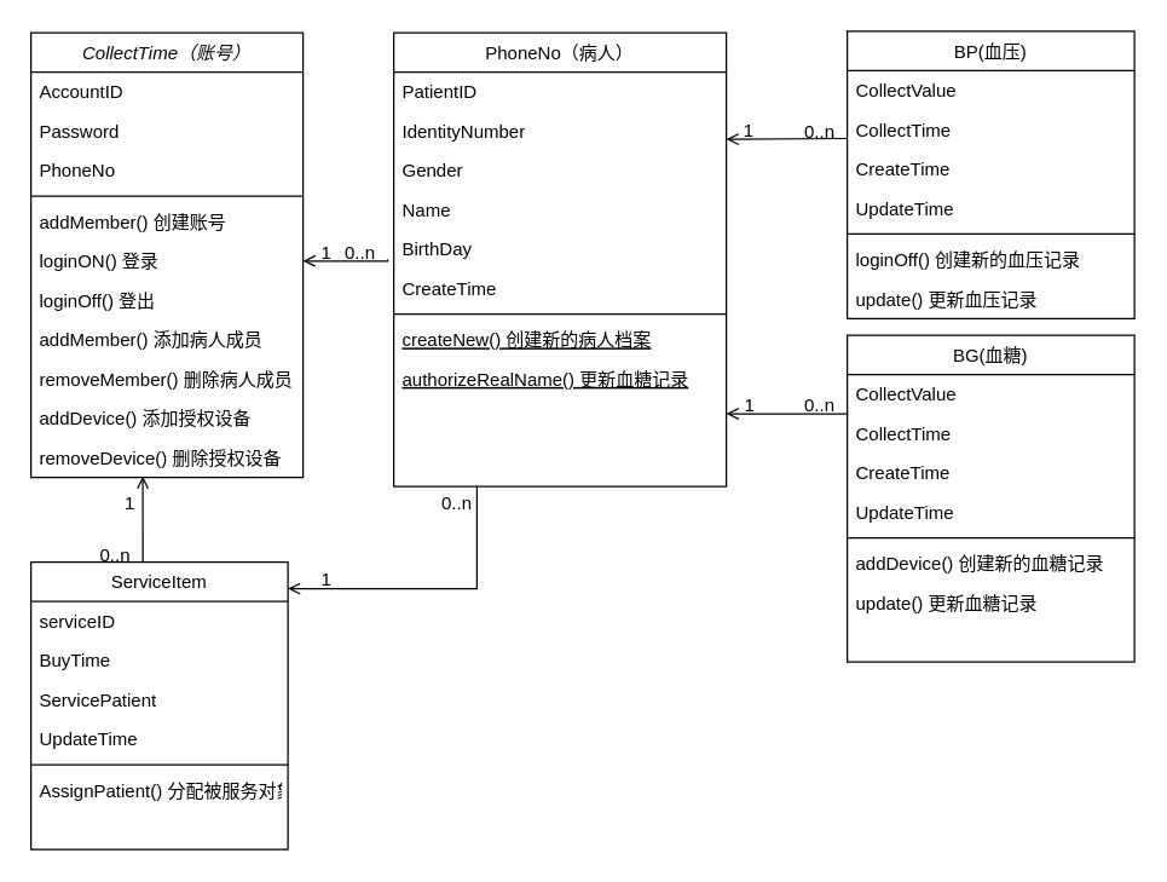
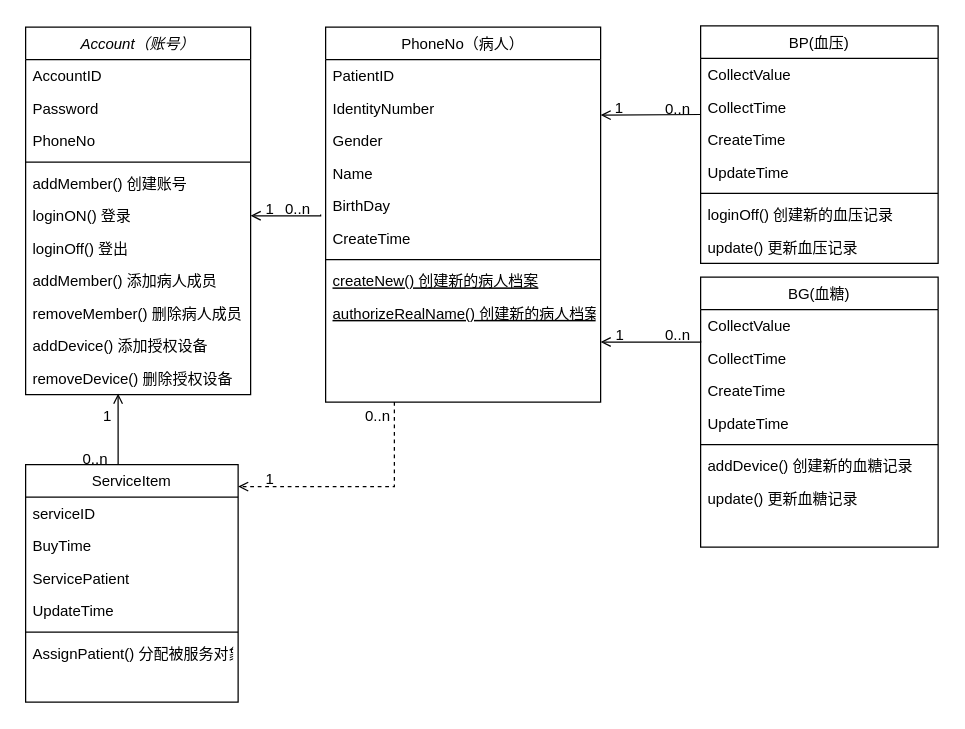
  <mxCell id="0" />
  <mxCell id="1" parent="0" />
- <mxCell id="2" value="CollectTime（账号）" style="swimlane;fontStyle=2;align=center;verticalAlign=top;childLayout=stackLayout;horizontal=1;startSize=26;horizontalStack=0;resizeParent=1;resizeLast=0;collapsible=1;marginBottom=0;rounded=0;shadow=0;strokeWidth=1;" parent="1" vertex="1"><mxGeometry x="20" y="21" width="180" height="294" as="geometry"><mxRectangle x="230" y="140" width="160" height="26" as="alternateBounds" /></mxGeometry></mxCell>
+ <mxCell id="2" value="Account（账号）" style="swimlane;fontStyle=2;align=center;verticalAlign=top;childLayout=stackLayout;horizontal=1;startSize=26;horizontalStack=0;resizeParent=1;resizeLast=0;collapsible=1;marginBottom=0;rounded=0;shadow=0;strokeWidth=1;" parent="1" vertex="1"><mxGeometry x="20" y="21" width="180" height="294" as="geometry"><mxRectangle x="230" y="140" width="160" height="26" as="alternateBounds" /></mxGeometry></mxCell>
  <mxCell id="3" value="AccountID" style="text;align=left;verticalAlign=top;spacingLeft=4;spacingRight=4;overflow=hidden;rotatable=0;points=[[0,0.5],[1,0.5]];portConstraint=eastwest;" parent="2" vertex="1"><mxGeometry y="26" width="180" height="26" as="geometry" /></mxCell>
  <mxCell id="4" value="Password" style="text;align=left;verticalAlign=top;spacingLeft=4;spacingRight=4;overflow=hidden;rotatable=0;points=[[0,0.5],[1,0.5]];portConstraint=eastwest;rounded=0;shadow=0;html=0;" parent="2" vertex="1"><mxGeometry y="52" width="180" height="26" as="geometry" /></mxCell>
  <mxCell id="5" value="PhoneNo" style="text;align=left;verticalAlign=top;spacingLeft=4;spacingRight=4;overflow=hidden;rotatable=0;points=[[0,0.5],[1,0.5]];portConstraint=eastwest;rounded=0;shadow=0;html=0;" parent="2" vertex="1"><mxGeometry y="78" width="180" height="26" as="geometry" /></mxCell>
  <mxCell id="6" value="" style="line;html=1;strokeWidth=1;align=left;verticalAlign=middle;spacingTop=-1;spacingLeft=3;spacingRight=3;rotatable=0;labelPosition=right;points=[];portConstraint=eastwest;" parent="2" vertex="1"><mxGeometry y="104" width="180" height="8" as="geometry" /></mxCell>
  <mxCell id="7" value="addMember() 创建账号" style="text;align=left;verticalAlign=top;spacingLeft=4;spacingRight=4;overflow=hidden;rotatable=0;points=[[0,0.5],[1,0.5]];portConstraint=eastwest;rounded=0;shadow=0;html=0;" parent="2" vertex="1"><mxGeometry y="112" width="180" height="26" as="geometry" /></mxCell>
  <mxCell id="8" value="loginON() 登录" style="text;align=left;verticalAlign=top;spacingLeft=4;spacingRight=4;overflow=hidden;rotatable=0;points=[[0,0.5],[1,0.5]];portConstraint=eastwest;rounded=0;shadow=0;html=0;" parent="2" vertex="1"><mxGeometry y="138" width="180" height="26" as="geometry" /></mxCell>
  <mxCell id="9" value="loginOff() 登出" style="text;align=left;verticalAlign=top;spacingLeft=4;spacingRight=4;overflow=hidden;rotatable=0;points=[[0,0.5],[1,0.5]];portConstraint=eastwest;rounded=0;shadow=0;html=0;" parent="2" vertex="1"><mxGeometry y="164" width="180" height="26" as="geometry" /></mxCell>
  <mxCell id="10" value="addMember() 添加病人成员" style="text;align=left;verticalAlign=top;spacingLeft=4;spacingRight=4;overflow=hidden;rotatable=0;points=[[0,0.5],[1,0.5]];portConstraint=eastwest;" parent="2" vertex="1"><mxGeometry y="190" width="180" height="26" as="geometry" /></mxCell>
  <mxCell id="11" value="removeMember() 删除病人成员" style="text;align=left;verticalAlign=top;spacingLeft=4;spacingRight=4;overflow=hidden;rotatable=0;points=[[0,0.5],[1,0.5]];portConstraint=eastwest;" parent="2" vertex="1"><mxGeometry y="216" width="180" height="26" as="geometry" /></mxCell>
  <mxCell id="12" value="addDevice() 添加授权设备" style="text;align=left;verticalAlign=top;spacingLeft=4;spacingRight=4;overflow=hidden;rotatable=0;points=[[0,0.5],[1,0.5]];portConstraint=eastwest;" vertex="1" parent="2"><mxGeometry y="242" width="180" height="26" as="geometry" /></mxCell>
  <mxCell id="13" value="removeDevice() 删除授权设备" style="text;align=left;verticalAlign=top;spacingLeft=4;spacingRight=4;overflow=hidden;rotatable=0;points=[[0,0.5],[1,0.5]];portConstraint=eastwest;" vertex="1" parent="2"><mxGeometry y="268" width="180" height="26" as="geometry" /></mxCell>
  <mxCell id="14" value="PhoneNo（病人）" style="swimlane;fontStyle=0;align=center;verticalAlign=top;childLayout=stackLayout;horizontal=1;startSize=26;horizontalStack=0;resizeParent=1;resizeLast=0;collapsible=1;marginBottom=0;rounded=0;shadow=0;strokeWidth=1;" parent="1" vertex="1"><mxGeometry x="260" y="21" width="220" height="300" as="geometry"><mxRectangle x="130" y="380" width="160" height="26" as="alternateBounds" /></mxGeometry></mxCell>
  <mxCell id="15" value="PatientID" style="text;align=left;verticalAlign=top;spacingLeft=4;spacingRight=4;overflow=hidden;rotatable=0;points=[[0,0.5],[1,0.5]];portConstraint=eastwest;" parent="14" vertex="1"><mxGeometry y="26" width="220" height="26" as="geometry" /></mxCell>
  <mxCell id="16" value="IdentityNumber" style="text;align=left;verticalAlign=top;spacingLeft=4;spacingRight=4;overflow=hidden;rotatable=0;points=[[0,0.5],[1,0.5]];portConstraint=eastwest;" vertex="1" parent="14"><mxGeometry y="52" width="220" height="26" as="geometry" /></mxCell>
  <mxCell id="17" value="Gender" style="text;align=left;verticalAlign=top;spacingLeft=4;spacingRight=4;overflow=hidden;rotatable=0;points=[[0,0.5],[1,0.5]];portConstraint=eastwest;rounded=0;shadow=0;html=0;" parent="14" vertex="1"><mxGeometry y="78" width="220" height="26" as="geometry" /></mxCell>
  <mxCell id="18" value="Name" style="text;align=left;verticalAlign=top;spacingLeft=4;spacingRight=4;overflow=hidden;rotatable=0;points=[[0,0.5],[1,0.5]];portConstraint=eastwest;rounded=0;shadow=0;html=0;" parent="14" vertex="1"><mxGeometry y="104" width="220" height="26" as="geometry" /></mxCell>
  <mxCell id="19" value="" style="endArrow=open;shadow=0;strokeWidth=1;rounded=0;endFill=1;edgeStyle=elbowEdgeStyle;elbow=vertical;entryX=1;entryY=0.5;entryDx=0;entryDy=0;" parent="14" target="8" edge="1"><mxGeometry x="0.5" y="41" relative="1" as="geometry"><mxPoint x="-4" y="150" as="sourcePoint" /><mxPoint x="2" y="140.35" as="targetPoint" /><mxPoint x="-40" y="32" as="offset" /><Array as="points"><mxPoint x="-64" y="151" /></Array></mxGeometry></mxCell>
  <mxCell id="20" value="0..n" style="resizable=0;align=left;verticalAlign=bottom;labelBackgroundColor=none;fontSize=12;" parent="19" connectable="0" vertex="1"><mxGeometry x="-1" relative="1" as="geometry"><mxPoint x="-30" y="4" as="offset" /></mxGeometry></mxCell>
  <mxCell id="21" value="1" style="resizable=0;align=right;verticalAlign=bottom;labelBackgroundColor=none;fontSize=12;" parent="19" connectable="0" vertex="1"><mxGeometry x="1" relative="1" as="geometry"><mxPoint x="20" y="3" as="offset" /></mxGeometry></mxCell>
  <mxCell id="22" value="BirthDay" style="text;align=left;verticalAlign=top;spacingLeft=4;spacingRight=4;overflow=hidden;rotatable=0;points=[[0,0.5],[1,0.5]];portConstraint=eastwest;rounded=0;shadow=0;html=0;" parent="14" vertex="1"><mxGeometry y="130" width="220" height="26" as="geometry" /></mxCell>
  <mxCell id="23" value="CreateTime" style="text;align=left;verticalAlign=top;spacingLeft=4;spacingRight=4;overflow=hidden;rotatable=0;points=[[0,0.5],[1,0.5]];portConstraint=eastwest;rounded=0;shadow=0;html=0;" vertex="1" parent="14"><mxGeometry y="156" width="220" height="26" as="geometry" /></mxCell>
  <mxCell id="24" value="" style="line;html=1;strokeWidth=1;align=left;verticalAlign=middle;spacingTop=-1;spacingLeft=3;spacingRight=3;rotatable=0;labelPosition=right;points=[];portConstraint=eastwest;" parent="14" vertex="1"><mxGeometry y="182" width="220" height="8" as="geometry" /></mxCell>
  <mxCell id="25" value="createNew() 创建新的病人档案" style="text;align=left;verticalAlign=top;spacingLeft=4;spacingRight=4;overflow=hidden;rotatable=0;points=[[0,0.5],[1,0.5]];portConstraint=eastwest;fontStyle=4" parent="14" vertex="1"><mxGeometry y="190" width="220" height="26" as="geometry" /></mxCell>
- <mxCell id="26" value="authorizeRealName() 更新血糖记录" style="text;align=left;verticalAlign=top;spacingLeft=4;spacingRight=4;overflow=hidden;rotatable=0;points=[[0,0.5],[1,0.5]];portConstraint=eastwest;fontStyle=4" vertex="1" parent="14"><mxGeometry y="216" width="220" height="26" as="geometry" /></mxCell>
+ <mxCell id="26" value="authorizeRealName() 创建新的病人档案" style="text;align=left;verticalAlign=top;spacingLeft=4;spacingRight=4;overflow=hidden;rotatable=0;points=[[0,0.5],[1,0.5]];portConstraint=eastwest;fontStyle=4" vertex="1" parent="14"><mxGeometry y="216" width="220" height="26" as="geometry" /></mxCell>
  <mxCell id="27" value="BP(血压)" style="swimlane;fontStyle=0;align=center;verticalAlign=top;childLayout=stackLayout;horizontal=1;startSize=26;horizontalStack=0;resizeParent=1;resizeLast=0;collapsible=1;marginBottom=0;rounded=0;shadow=0;strokeWidth=1;" parent="1" vertex="1"><mxGeometry x="560" y="20" width="190" height="190" as="geometry"><mxRectangle x="550" y="140" width="160" height="26" as="alternateBounds" /></mxGeometry></mxCell>
  <mxCell id="28" value="CollectValue" style="text;align=left;verticalAlign=top;spacingLeft=4;spacingRight=4;overflow=hidden;rotatable=0;points=[[0,0.5],[1,0.5]];portConstraint=eastwest;" parent="27" vertex="1"><mxGeometry y="26" width="190" height="26" as="geometry" /></mxCell>
  <mxCell id="29" value="CollectTime" style="text;align=left;verticalAlign=top;spacingLeft=4;spacingRight=4;overflow=hidden;rotatable=0;points=[[0,0.5],[1,0.5]];portConstraint=eastwest;rounded=0;shadow=0;html=0;" parent="27" vertex="1"><mxGeometry y="52" width="190" height="26" as="geometry" /></mxCell>
  <mxCell id="30" value="CreateTime" style="text;align=left;verticalAlign=top;spacingLeft=4;spacingRight=4;overflow=hidden;rotatable=0;points=[[0,0.5],[1,0.5]];portConstraint=eastwest;rounded=0;shadow=0;html=0;" vertex="1" parent="27"><mxGeometry y="78" width="190" height="26" as="geometry" /></mxCell>
  <mxCell id="31" value="UpdateTime" style="text;align=left;verticalAlign=top;spacingLeft=4;spacingRight=4;overflow=hidden;rotatable=0;points=[[0,0.5],[1,0.5]];portConstraint=eastwest;rounded=0;shadow=0;html=0;" vertex="1" parent="27"><mxGeometry y="104" width="190" height="26" as="geometry" /></mxCell>
  <mxCell id="32" value="" style="line;html=1;strokeWidth=1;align=left;verticalAlign=middle;spacingTop=-1;spacingLeft=3;spacingRight=3;rotatable=0;labelPosition=right;points=[];portConstraint=eastwest;" parent="27" vertex="1"><mxGeometry y="130" width="190" height="8" as="geometry" /></mxCell>
  <mxCell id="33" value="loginOff() 创建新的血压记录" style="text;align=left;verticalAlign=top;spacingLeft=4;spacingRight=4;overflow=hidden;rotatable=0;points=[[0,0.5],[1,0.5]];portConstraint=eastwest;" parent="27" vertex="1"><mxGeometry y="138" width="190" height="26" as="geometry" /></mxCell>
  <mxCell id="34" value="update() 更新血压记录" style="text;align=left;verticalAlign=top;spacingLeft=4;spacingRight=4;overflow=hidden;rotatable=0;points=[[0,0.5],[1,0.5]];portConstraint=eastwest;" parent="27" vertex="1"><mxGeometry y="164" width="190" height="26" as="geometry" /></mxCell>
  <mxCell id="35" value="" style="endArrow=open;shadow=0;strokeWidth=1;rounded=0;endFill=1;edgeStyle=elbowEdgeStyle;elbow=vertical;" edge="1" parent="1" target="16"><mxGeometry x="0.5" y="41" relative="1" as="geometry"><mxPoint x="560" y="91" as="sourcePoint" /><mxPoint x="480" y="81" as="targetPoint" /><mxPoint x="-40" y="32" as="offset" /><Array as="points"><mxPoint x="600" y="91.5" /></Array></mxGeometry></mxCell>
  <mxCell id="36" value="0..n" style="resizable=0;align=left;verticalAlign=bottom;labelBackgroundColor=none;fontSize=12;" connectable="0" vertex="1" parent="35"><mxGeometry x="-1" relative="1" as="geometry"><mxPoint x="-30" y="4" as="offset" /></mxGeometry></mxCell>
  <mxCell id="37" value="1" style="resizable=0;align=right;verticalAlign=bottom;labelBackgroundColor=none;fontSize=12;" connectable="0" vertex="1" parent="35"><mxGeometry x="1" relative="1" as="geometry"><mxPoint x="20" y="3" as="offset" /></mxGeometry></mxCell>
  <mxCell id="38" value="BG(血糖)" style="swimlane;fontStyle=0;align=center;verticalAlign=top;childLayout=stackLayout;horizontal=1;startSize=26;horizontalStack=0;resizeParent=1;resizeLast=0;collapsible=1;marginBottom=0;rounded=0;shadow=0;strokeWidth=1;" vertex="1" parent="1"><mxGeometry x="560" y="221" width="190" height="216" as="geometry"><mxRectangle x="550" y="140" width="160" height="26" as="alternateBounds" /></mxGeometry></mxCell>
  <mxCell id="39" value="CollectValue" style="text;align=left;verticalAlign=top;spacingLeft=4;spacingRight=4;overflow=hidden;rotatable=0;points=[[0,0.5],[1,0.5]];portConstraint=eastwest;" vertex="1" parent="38"><mxGeometry y="26" width="190" height="26" as="geometry" /></mxCell>
  <mxCell id="40" value="" style="endArrow=open;shadow=0;strokeWidth=1;rounded=0;endFill=1;edgeStyle=elbowEdgeStyle;elbow=vertical;" edge="1" parent="38"><mxGeometry x="0.5" y="41" relative="1" as="geometry"><mxPoint y="51" as="sourcePoint" /><mxPoint x="-80" y="52" as="targetPoint" /><mxPoint x="-40" y="32" as="offset" /><Array as="points"><mxPoint x="24" y="52" /></Array></mxGeometry></mxCell>
  <mxCell id="41" value="0..n" style="resizable=0;align=left;verticalAlign=bottom;labelBackgroundColor=none;fontSize=12;" connectable="0" vertex="1" parent="40"><mxGeometry x="-1" relative="1" as="geometry"><mxPoint x="-30" y="4" as="offset" /></mxGeometry></mxCell>
  <mxCell id="42" value="1" style="resizable=0;align=right;verticalAlign=bottom;labelBackgroundColor=none;fontSize=12;" connectable="0" vertex="1" parent="40"><mxGeometry x="1" relative="1" as="geometry"><mxPoint x="20" y="3" as="offset" /></mxGeometry></mxCell>
  <mxCell id="43" value="CollectTime" style="text;align=left;verticalAlign=top;spacingLeft=4;spacingRight=4;overflow=hidden;rotatable=0;points=[[0,0.5],[1,0.5]];portConstraint=eastwest;rounded=0;shadow=0;html=0;" vertex="1" parent="38"><mxGeometry y="52" width="190" height="26" as="geometry" /></mxCell>
  <mxCell id="44" value="CreateTime" style="text;align=left;verticalAlign=top;spacingLeft=4;spacingRight=4;overflow=hidden;rotatable=0;points=[[0,0.5],[1,0.5]];portConstraint=eastwest;rounded=0;shadow=0;html=0;" vertex="1" parent="38"><mxGeometry y="78" width="190" height="26" as="geometry" /></mxCell>
  <mxCell id="45" value="UpdateTime" style="text;align=left;verticalAlign=top;spacingLeft=4;spacingRight=4;overflow=hidden;rotatable=0;points=[[0,0.5],[1,0.5]];portConstraint=eastwest;rounded=0;shadow=0;html=0;" vertex="1" parent="38"><mxGeometry y="104" width="190" height="26" as="geometry" /></mxCell>
  <mxCell id="46" value="" style="line;html=1;strokeWidth=1;align=left;verticalAlign=middle;spacingTop=-1;spacingLeft=3;spacingRight=3;rotatable=0;labelPosition=right;points=[];portConstraint=eastwest;" vertex="1" parent="38"><mxGeometry y="130" width="190" height="8" as="geometry" /></mxCell>
  <mxCell id="47" value="addDevice() 创建新的血糖记录" style="text;align=left;verticalAlign=top;spacingLeft=4;spacingRight=4;overflow=hidden;rotatable=0;points=[[0,0.5],[1,0.5]];portConstraint=eastwest;" vertex="1" parent="38"><mxGeometry y="138" width="190" height="26" as="geometry" /></mxCell>
  <mxCell id="48" value="update() 更新血糖记录" style="text;align=left;verticalAlign=top;spacingLeft=4;spacingRight=4;overflow=hidden;rotatable=0;points=[[0,0.5],[1,0.5]];portConstraint=eastwest;" vertex="1" parent="38"><mxGeometry y="164" width="190" height="26" as="geometry" /></mxCell>
  <mxCell id="49" value="ServiceItem" style="swimlane;fontStyle=0;align=center;verticalAlign=top;childLayout=stackLayout;horizontal=1;startSize=26;horizontalStack=0;resizeParent=1;resizeLast=0;collapsible=1;marginBottom=0;rounded=0;shadow=0;strokeWidth=1;" vertex="1" parent="1"><mxGeometry x="20" y="371" width="170" height="190" as="geometry"><mxRectangle x="550" y="140" width="160" height="26" as="alternateBounds" /></mxGeometry></mxCell>
  <mxCell id="50" value="serviceID" style="text;align=left;verticalAlign=top;spacingLeft=4;spacingRight=4;overflow=hidden;rotatable=0;points=[[0,0.5],[1,0.5]];portConstraint=eastwest;" vertex="1" parent="49"><mxGeometry y="26" width="170" height="26" as="geometry" /></mxCell>
  <mxCell id="51" value="BuyTime" style="text;align=left;verticalAlign=top;spacingLeft=4;spacingRight=4;overflow=hidden;rotatable=0;points=[[0,0.5],[1,0.5]];portConstraint=eastwest;rounded=0;shadow=0;html=0;" vertex="1" parent="49"><mxGeometry y="52" width="170" height="26" as="geometry" /></mxCell>
  <mxCell id="52" value="ServicePatient" style="text;align=left;verticalAlign=top;spacingLeft=4;spacingRight=4;overflow=hidden;rotatable=0;points=[[0,0.5],[1,0.5]];portConstraint=eastwest;rounded=0;shadow=0;html=0;" vertex="1" parent="49"><mxGeometry y="78" width="170" height="26" as="geometry" /></mxCell>
  <mxCell id="53" value="UpdateTime" style="text;align=left;verticalAlign=top;spacingLeft=4;spacingRight=4;overflow=hidden;rotatable=0;points=[[0,0.5],[1,0.5]];portConstraint=eastwest;rounded=0;shadow=0;html=0;" vertex="1" parent="49"><mxGeometry y="104" width="170" height="26" as="geometry" /></mxCell>
  <mxCell id="54" value="" style="line;html=1;strokeWidth=1;align=left;verticalAlign=middle;spacingTop=-1;spacingLeft=3;spacingRight=3;rotatable=0;labelPosition=right;points=[];portConstraint=eastwest;" vertex="1" parent="49"><mxGeometry y="130" width="170" height="8" as="geometry" /></mxCell>
  <mxCell id="55" value="AssignPatient() 分配被服务对象" style="text;align=left;verticalAlign=top;spacingLeft=4;spacingRight=4;overflow=hidden;rotatable=0;points=[[0,0.5],[1,0.5]];portConstraint=eastwest;" vertex="1" parent="49"><mxGeometry y="138" width="170" height="26" as="geometry" /></mxCell>
  <mxCell id="56" value="" style="endArrow=open;shadow=0;strokeWidth=1;rounded=0;endFill=1;edgeStyle=elbowEdgeStyle;elbow=vertical;entryX=0.411;entryY=0.974;entryDx=0;entryDy=0;entryPerimeter=0;" edge="1" parent="1" target="13"><mxGeometry x="0.5" y="41" relative="1" as="geometry"><mxPoint x="94" y="371" as="sourcePoint" /><mxPoint x="80" y="352" as="targetPoint" /><mxPoint x="-40" y="32" as="offset" /><Array as="points"><mxPoint x="76" y="352" /></Array></mxGeometry></mxCell>
  <mxCell id="57" value="0..n" style="resizable=0;align=left;verticalAlign=bottom;labelBackgroundColor=none;fontSize=12;" connectable="0" vertex="1" parent="56"><mxGeometry x="-1" relative="1" as="geometry"><mxPoint x="-30" y="4" as="offset" /></mxGeometry></mxCell>
  <mxCell id="58" value="1" style="resizable=0;align=right;verticalAlign=bottom;labelBackgroundColor=none;fontSize=12;" connectable="0" vertex="1" parent="56"><mxGeometry x="1" relative="1" as="geometry"><mxPoint x="-4" y="27" as="offset" /></mxGeometry></mxCell>
- <mxCell id="59" value="" style="endArrow=open;shadow=0;strokeWidth=1;rounded=0;endFill=1;edgeStyle=elbowEdgeStyle;elbow=vertical;entryX=1;entryY=0.093;entryDx=0;entryDy=0;entryPerimeter=0;exitX=0.25;exitY=1;exitDx=0;exitDy=0;" edge="1" parent="1" source="14" target="49"><mxGeometry x="0.5" y="41" relative="1" as="geometry"><mxPoint x="240.02" y="407.68" as="sourcePoint" /><mxPoint x="240" y="351.004" as="targetPoint" /><mxPoint x="-40" y="32" as="offset" /><Array as="points"><mxPoint x="222.02" y="388.68" /></Array></mxGeometry></mxCell>
+ <mxCell id="59" value="" style="endArrow=open;shadow=0;strokeWidth=1;rounded=0;endFill=1;edgeStyle=elbowEdgeStyle;elbow=vertical;entryX=1;entryY=0.093;entryDx=0;entryDy=0;entryPerimeter=0;exitX=0.25;exitY=1;exitDx=0;exitDy=0;dashed=1;" edge="1" parent="1" source="14" target="49"><mxGeometry x="0.5" y="41" relative="1" as="geometry"><mxPoint x="240.02" y="407.68" as="sourcePoint" /><mxPoint x="240" y="351.004" as="targetPoint" /><mxPoint x="-40" y="32" as="offset" /><Array as="points"><mxPoint x="222.02" y="388.68" /></Array></mxGeometry></mxCell>
  <mxCell id="60" value="0..n" style="resizable=0;align=left;verticalAlign=bottom;labelBackgroundColor=none;fontSize=12;" connectable="0" vertex="1" parent="59"><mxGeometry x="-1" relative="1" as="geometry"><mxPoint x="-25" y="20" as="offset" /></mxGeometry></mxCell>
  <mxCell id="61" value="1" style="resizable=0;align=right;verticalAlign=bottom;labelBackgroundColor=none;fontSize=12;" connectable="0" vertex="1" parent="59"><mxGeometry x="1" relative="1" as="geometry"><mxPoint x="30" y="3" as="offset" /></mxGeometry></mxCell>
